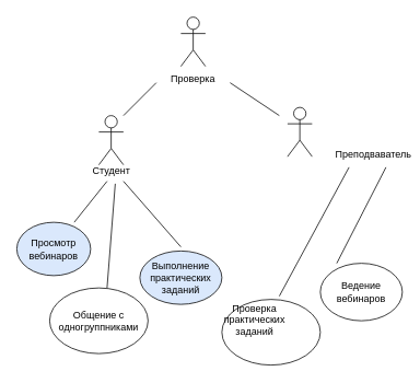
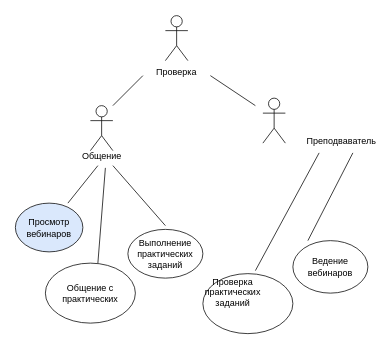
  <mxCell id="0" />
  <mxCell id="1" parent="0" />
  <mxCell id="2" value="" style="shape=umlActor;verticalLabelPosition=bottom;verticalAlign=top;html=1;outlineConnect=0;" vertex="1" parent="1"><mxGeometry x="220" y="20" width="30" height="60" as="geometry" /></mxCell>
  <mxCell id="3" value="" style="shape=umlActor;verticalLabelPosition=bottom;verticalAlign=top;html=1;outlineConnect=0;" vertex="1" parent="1"><mxGeometry x="350" y="130" width="30" height="60" as="geometry" /></mxCell>
  <mxCell id="4" value="" style="shape=umlActor;verticalLabelPosition=bottom;verticalAlign=top;html=1;outlineConnect=0;" vertex="1" parent="1"><mxGeometry x="120" y="140" width="30" height="60" as="geometry" /></mxCell>
  <mxCell id="5" value="" style="endArrow=none;html=1;rounded=0;" edge="1" parent="1"><mxGeometry width="50" height="50" relative="1" as="geometry"><mxPoint x="150" y="140" as="sourcePoint" /><mxPoint x="190" y="100" as="targetPoint" /><Array as="points"><mxPoint x="180" y="110" /></Array></mxGeometry></mxCell>
  <mxCell id="6" value="" style="endArrow=none;html=1;rounded=0;" edge="1" parent="1"><mxGeometry width="50" height="50" relative="1" as="geometry"><mxPoint x="280" y="100" as="sourcePoint" /><mxPoint x="340" y="140" as="targetPoint" /><Array as="points" /></mxGeometry></mxCell>
  <mxCell id="7" value="" style="endArrow=none;html=1;rounded=0;" edge="1" parent="1"><mxGeometry width="50" height="50" relative="1" as="geometry"><mxPoint x="90" y="270" as="sourcePoint" /><mxPoint x="130" y="220" as="targetPoint" /></mxGeometry></mxCell>
  <mxCell id="8" value="Просмотр вебинаров" style="ellipse;whiteSpace=wrap;html=1;fillColor=#dae8fc;" vertex="1" parent="1"><mxGeometry x="20" y="270" width="90" height="65" as="geometry" /></mxCell>
- <mxCell id="9" value="Студент" style="text;html=1;align=center;verticalAlign=middle;resizable=0;points=[];autosize=1;strokeColor=none;fillColor=none;" vertex="1" parent="1"><mxGeometry x="100" y="193" width="70" height="30" as="geometry" /></mxCell>
+ <mxCell id="9" value="Общение" style="text;html=1;align=center;verticalAlign=middle;resizable=0;points=[];autosize=1;strokeColor=none;fillColor=none;" vertex="1" parent="1"><mxGeometry x="100" y="193" width="70" height="30" as="geometry" /></mxCell>
  <mxCell id="10" value="" style="endArrow=none;html=1;rounded=0;" edge="1" parent="1"><mxGeometry width="50" height="50" relative="1" as="geometry"><mxPoint x="220" y="300" as="sourcePoint" /><mxPoint x="150" y="220" as="targetPoint" /><Array as="points" /></mxGeometry></mxCell>
- <mxCell id="11" value="Выполнение практических заданий" style="ellipse;whiteSpace=wrap;html=1;fillColor=#dae8fc;" vertex="1" parent="1"><mxGeometry x="170" y="305" width="100" height="65" as="geometry" /></mxCell>
+ <mxCell id="11" value="Выполнение практических заданий" style="ellipse;whiteSpace=wrap;html=1;" vertex="1" parent="1"><mxGeometry x="170" y="305" width="100" height="65" as="geometry" /></mxCell>
  <mxCell id="12" value="" style="endArrow=none;html=1;rounded=0;" edge="1" parent="1"><mxGeometry width="50" height="50" relative="1" as="geometry"><mxPoint x="140" y="223" as="sourcePoint" /><mxPoint x="130" y="350" as="targetPoint" /></mxGeometry></mxCell>
- <mxCell id="13" value="Общение с одногруппниками" style="ellipse;whiteSpace=wrap;html=1;" vertex="1" parent="1"><mxGeometry x="60" y="350" width="120" height="80" as="geometry" /></mxCell>
+ <mxCell id="13" value="Общение с практических" style="ellipse;whiteSpace=wrap;html=1;" vertex="1" parent="1"><mxGeometry x="60" y="350" width="120" height="80" as="geometry" /></mxCell>
  <mxCell id="14" value="Проверка" style="text;html=1;strokeColor=none;fillColor=none;align=center;verticalAlign=middle;whiteSpace=wrap;rounded=0;" vertex="1" parent="1"><mxGeometry x="205" y="80" width="60" height="30" as="geometry" /></mxCell>
  <mxCell id="15" value="Преподваватель" style="text;html=1;strokeColor=none;fillColor=none;align=center;verticalAlign=middle;whiteSpace=wrap;rounded=0;" vertex="1" parent="1"><mxGeometry x="425" y="173" width="60" height="30" as="geometry" /></mxCell>
  <mxCell id="16" value="" style="endArrow=none;html=1;rounded=0;entryX=0.75;entryY=1;entryDx=0;entryDy=0;" edge="1" parent="1" target="15"><mxGeometry width="50" height="50" relative="1" as="geometry"><mxPoint x="410" y="320" as="sourcePoint" /><mxPoint x="390" y="230" as="targetPoint" /></mxGeometry></mxCell>
  <mxCell id="17" value="" style="endArrow=none;html=1;rounded=0;entryX=0;entryY=1;entryDx=0;entryDy=0;" edge="1" parent="1" target="15"><mxGeometry width="50" height="50" relative="1" as="geometry"><mxPoint x="340" y="360" as="sourcePoint" /><mxPoint x="340" y="230" as="targetPoint" /></mxGeometry></mxCell>
  <mxCell id="18" value="" style="ellipse;whiteSpace=wrap;html=1;" vertex="1" parent="1"><mxGeometry x="270" y="364" width="120" height="80" as="geometry" /></mxCell>
  <mxCell id="19" value="Проверка практических заданий" style="text;html=1;strokeColor=none;fillColor=none;align=center;verticalAlign=middle;whiteSpace=wrap;rounded=0;" vertex="1" parent="1"><mxGeometry x="280" y="374" width="60" height="30" as="geometry" /></mxCell>
  <mxCell id="20" value="Ведение вебинаров" style="ellipse;whiteSpace=wrap;html=1;" vertex="1" parent="1"><mxGeometry x="390" y="320" width="100" height="70" as="geometry" /></mxCell>
